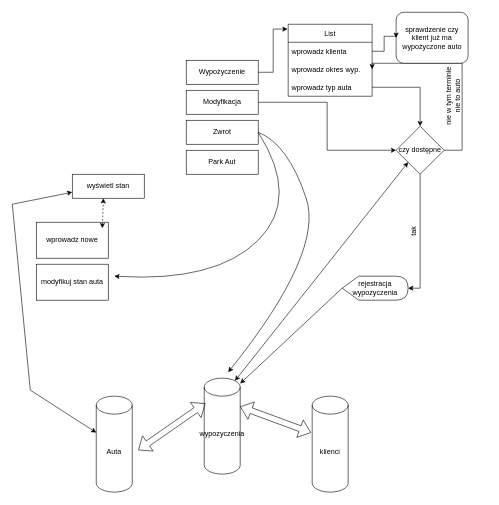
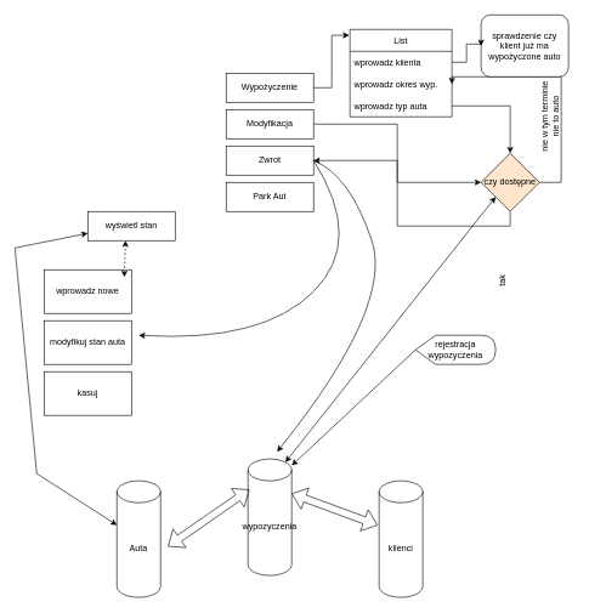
  <mxCell id="0" />
  <mxCell id="1" parent="0" />
  <mxCell id="2" style="edgeStyle=orthogonalEdgeStyle;rounded=0;orthogonalLoop=1;jettySize=auto;html=1;exitX=1;exitY=0.5;exitDx=0;exitDy=0;entryX=-0.007;entryY=0.067;entryDx=0;entryDy=0;entryPerimeter=0;" edge="1" parent="1" source="3" target="16"><mxGeometry relative="1" as="geometry" /></mxCell>
  <mxCell id="3" value="Wypożyczenie" style="rounded=0;whiteSpace=wrap;html=1;" vertex="1" parent="1"><mxGeometry x="310" y="100" width="120" height="40" as="geometry" /></mxCell>
  <mxCell id="4" style="edgeStyle=orthogonalEdgeStyle;rounded=0;orthogonalLoop=1;jettySize=auto;html=1;exitX=1;exitY=0.5;exitDx=0;exitDy=0;entryX=0;entryY=0.5;entryDx=0;entryDy=0;" edge="1" parent="1" source="5" target="23"><mxGeometry relative="1" as="geometry" /></mxCell>
  <mxCell id="5" value="Modyfikacja" style="rounded=0;whiteSpace=wrap;html=1;" vertex="1" parent="1"><mxGeometry x="310" y="150" width="120" height="40" as="geometry" /></mxCell>
  <mxCell id="6" value="Zwrot" style="rounded=0;whiteSpace=wrap;html=1;" vertex="1" parent="1"><mxGeometry x="310" y="200" width="120" height="40" as="geometry" /></mxCell>
  <mxCell id="7" value="Park Aut" style="rounded=0;whiteSpace=wrap;html=1;" vertex="1" parent="1"><mxGeometry x="310" y="250" width="120" height="40" as="geometry" /></mxCell>
  <mxCell id="8" value="wyświetl stan" style="rounded=0;whiteSpace=wrap;html=1;" vertex="1" parent="1"><mxGeometry x="120" y="290" width="120" height="40" as="geometry" /></mxCell>
  <mxCell id="9" value="wprowadz nowe" style="rounded=0;whiteSpace=wrap;html=1;" vertex="1" parent="1"><mxGeometry x="60" y="370" width="120" height="60" as="geometry" /></mxCell>
  <mxCell id="10" value="modyfikuj stan auta" style="rounded=0;whiteSpace=wrap;html=1;" vertex="1" parent="1"><mxGeometry x="60" y="440" width="120" height="60" as="geometry" /></mxCell>
+ <mxCell id="11" value="kasuj" style="rounded=0;whiteSpace=wrap;html=1;" vertex="1" parent="1"><mxGeometry x="60" y="510" width="120" height="60" as="geometry" /></mxCell>
  <mxCell id="12" value="" style="curved=1;endArrow=classic;html=1;rounded=0;" edge="1" parent="1"><mxGeometry width="50" height="50" relative="1" as="geometry"><mxPoint x="430" y="220" as="sourcePoint" /><mxPoint x="190" y="460" as="targetPoint" /><Array as="points"><mxPoint x="500" y="330" /><mxPoint x="360" y="470" /></Array></mxGeometry></mxCell>
  <mxCell id="13" value="Auta" style="shape=cylinder3;whiteSpace=wrap;html=1;boundedLbl=1;backgroundOutline=1;size=15;" vertex="1" parent="1"><mxGeometry x="160" y="660" width="60" height="160" as="geometry" /></mxCell>
  <mxCell id="14" value="wypozyczenia" style="shape=cylinder3;whiteSpace=wrap;html=1;boundedLbl=1;backgroundOutline=1;size=15;" vertex="1" parent="1"><mxGeometry x="340" y="630" width="60" height="160" as="geometry" /></mxCell>
  <mxCell id="15" value="klienci" style="shape=cylinder3;whiteSpace=wrap;html=1;boundedLbl=1;backgroundOutline=1;size=15;" vertex="1" parent="1"><mxGeometry x="520" y="660" width="60" height="160" as="geometry" /></mxCell>
  <mxCell id="16" value="List" style="swimlane;fontStyle=0;childLayout=stackLayout;horizontal=1;startSize=30;horizontalStack=0;resizeParent=1;resizeParentMax=0;resizeLast=0;collapsible=1;marginBottom=0;" vertex="1" parent="1"><mxGeometry x="480" y="40" width="140" height="120" as="geometry" /></mxCell>
  <mxCell id="17" value="wprowadz klienta" style="text;strokeColor=none;fillColor=none;align=left;verticalAlign=middle;spacingLeft=4;spacingRight=4;overflow=hidden;points=[[0,0.5],[1,0.5]];portConstraint=eastwest;rotatable=0;" vertex="1" parent="16"><mxGeometry y="30" width="140" height="30" as="geometry" /></mxCell>
  <mxCell id="18" value="wprowadz okres wyp." style="text;strokeColor=none;fillColor=none;align=left;verticalAlign=middle;spacingLeft=4;spacingRight=4;overflow=hidden;points=[[0,0.5],[1,0.5]];portConstraint=eastwest;rotatable=0;" vertex="1" parent="16"><mxGeometry y="60" width="140" height="30" as="geometry" /></mxCell>
  <mxCell id="19" value="wprowadz typ auta" style="text;strokeColor=none;fillColor=none;align=left;verticalAlign=middle;spacingLeft=4;spacingRight=4;overflow=hidden;points=[[0,0.5],[1,0.5]];portConstraint=eastwest;rotatable=0;" vertex="1" parent="16"><mxGeometry y="90" width="140" height="30" as="geometry" /></mxCell>
  <mxCell id="20" style="edgeStyle=orthogonalEdgeStyle;rounded=0;orthogonalLoop=1;jettySize=auto;html=1;exitX=1;exitY=0.5;exitDx=0;exitDy=0;entryX=0.5;entryY=0;entryDx=0;entryDy=0;" edge="1" parent="1" source="19" target="23"><mxGeometry relative="1" as="geometry"><mxPoint x="710" y="190" as="targetPoint" /></mxGeometry></mxCell>
  <mxCell id="21" style="edgeStyle=orthogonalEdgeStyle;rounded=0;orthogonalLoop=1;jettySize=auto;html=1;entryX=1;entryY=0.5;entryDx=0;entryDy=0;" edge="1" parent="1" source="23" target="18"><mxGeometry relative="1" as="geometry"><Array as="points"><mxPoint x="770" y="250" /><mxPoint x="770" y="105" /></Array></mxGeometry></mxCell>
- <mxCell id="22" style="edgeStyle=orthogonalEdgeStyle;rounded=0;orthogonalLoop=1;jettySize=auto;html=1;exitX=0.5;exitY=1;exitDx=0;exitDy=0;entryX=1;entryY=0.5;entryDx=0;entryDy=0;entryPerimeter=0;" edge="1" parent="1" source="23" target="28"><mxGeometry relative="1" as="geometry" /></mxCell>
- <mxCell id="23" value="czy dostępne" style="rhombus;whiteSpace=wrap;html=1;" vertex="1" parent="1"><mxGeometry x="660" y="210" width="80" height="80" as="geometry" /></mxCell>
+ <mxCell id="22" style="edgeStyle=orthogonalEdgeStyle;rounded=0;orthogonalLoop=1;jettySize=auto;html=1;exitX=0.5;exitY=1;exitDx=0;exitDy=0;" edge="1" parent="1" source="23" target="6"><mxGeometry relative="1" as="geometry" /></mxCell>
+ <mxCell id="23" value="czy dostępne" style="rhombus;whiteSpace=wrap;html=1;fillColor=#ffe6cc;" vertex="1" parent="1"><mxGeometry x="660" y="210" width="80" height="80" as="geometry" /></mxCell>
  <mxCell id="24" value="nie w tym terminie&lt;br&gt;nie to auto&lt;br&gt;" style="text;html=1;align=center;verticalAlign=middle;resizable=0;points=[];autosize=1;strokeColor=none;fillColor=none;rotation=-90;" vertex="1" parent="1"><mxGeometry x="700" y="145" width="110" height="30" as="geometry" /></mxCell>
  <mxCell id="25" value="" style="endArrow=classic;startArrow=classic;html=1;rounded=0;exitX=0.855;exitY=0;exitDx=0;exitDy=4.35;exitPerimeter=0;" edge="1" parent="1" source="14"><mxGeometry width="50" height="50" relative="1" as="geometry"><mxPoint x="660" y="490" as="sourcePoint" /><mxPoint x="680" y="270" as="targetPoint" /></mxGeometry></mxCell>
  <mxCell id="26" value="sprawdzenie czy klient już ma&lt;br&gt;wypożyczone auto" style="rounded=1;whiteSpace=wrap;html=1;" vertex="1" parent="1"><mxGeometry x="660" y="20" width="120" height="85" as="geometry" /></mxCell>
  <mxCell id="27" style="edgeStyle=orthogonalEdgeStyle;rounded=0;orthogonalLoop=1;jettySize=auto;html=1;entryX=0;entryY=0.5;entryDx=0;entryDy=0;" edge="1" parent="1" target="26"><mxGeometry relative="1" as="geometry"><mxPoint x="620" y="85" as="sourcePoint" /><Array as="points"><mxPoint x="640" y="85" /><mxPoint x="640" y="60" /><mxPoint x="660" y="60" /></Array></mxGeometry></mxCell>
  <mxCell id="28" value="rejestracja&lt;br&gt;wypozyczenia" style="shape=display;whiteSpace=wrap;html=1;" vertex="1" parent="1"><mxGeometry x="570" y="460" width="110" height="40" as="geometry" /></mxCell>
  <mxCell id="29" value="" style="endArrow=classic;html=1;rounded=0;entryX=1;entryY=0.056;entryDx=0;entryDy=0;entryPerimeter=0;exitX=0;exitY=0.5;exitDx=0;exitDy=0;exitPerimeter=0;" edge="1" parent="1" source="28" target="14"><mxGeometry width="50" height="50" relative="1" as="geometry"><mxPoint x="660" y="460" as="sourcePoint" /><mxPoint x="710" y="410" as="targetPoint" /></mxGeometry></mxCell>
  <mxCell id="30" value="tak" style="text;html=1;strokeColor=none;fillColor=none;align=center;verticalAlign=middle;whiteSpace=wrap;rounded=0;rotation=-90;" vertex="1" parent="1"><mxGeometry x="660" y="370" width="60" height="30" as="geometry" /></mxCell>
  <mxCell id="31" value="" style="curved=1;endArrow=classic;html=1;rounded=0;exitX=1;exitY=0.5;exitDx=0;exitDy=0;" edge="1" parent="1" source="6"><mxGeometry width="50" height="50" relative="1" as="geometry"><mxPoint x="660" y="450" as="sourcePoint" /><mxPoint x="380" y="620" as="targetPoint" /><Array as="points"><mxPoint x="480" y="240" /><mxPoint x="540" y="420" /></Array></mxGeometry></mxCell>
  <mxCell id="32" value="" style="endArrow=classic;startArrow=classic;html=1;rounded=0;entryX=0;entryY=0.75;entryDx=0;entryDy=0;" edge="1" parent="1" source="13" target="8"><mxGeometry width="50" height="50" relative="1" as="geometry"><mxPoint x="660" y="450" as="sourcePoint" /><mxPoint x="710" y="400" as="targetPoint" /><Array as="points"><mxPoint x="50" y="650" /><mxPoint x="20" y="340" /></Array></mxGeometry></mxCell>
  <mxCell id="33" value="" style="endArrow=classic;startArrow=classic;html=1;rounded=0;entryX=0.433;entryY=1;entryDx=0;entryDy=0;entryPerimeter=0;exitX=0.917;exitY=0.167;exitDx=0;exitDy=0;exitPerimeter=0;dashed=1;" edge="1" parent="1" source="9" target="8"><mxGeometry width="50" height="50" relative="1" as="geometry"><mxPoint x="200" y="390" as="sourcePoint" /><mxPoint x="250" y="340" as="targetPoint" /></mxGeometry></mxCell>
  <mxCell id="34" value="" style="shape=flexArrow;endArrow=classic;startArrow=classic;html=1;rounded=0;entryX=0.033;entryY=0.263;entryDx=0;entryDy=0;entryPerimeter=0;" edge="1" parent="1" target="14"><mxGeometry width="100" height="100" relative="1" as="geometry"><mxPoint x="230" y="750" as="sourcePoint" /><mxPoint x="330" y="650" as="targetPoint" /></mxGeometry></mxCell>
  <mxCell id="35" value="" style="shape=flexArrow;endArrow=classic;startArrow=classic;html=1;rounded=0;exitX=1;exitY=0;exitDx=0;exitDy=47.5;exitPerimeter=0;entryX=-0.033;entryY=0.381;entryDx=0;entryDy=0;entryPerimeter=0;" edge="1" parent="1" source="14" target="15"><mxGeometry width="100" height="100" relative="1" as="geometry"><mxPoint x="410" y="760" as="sourcePoint" /><mxPoint x="510" y="660" as="targetPoint" /></mxGeometry></mxCell>
